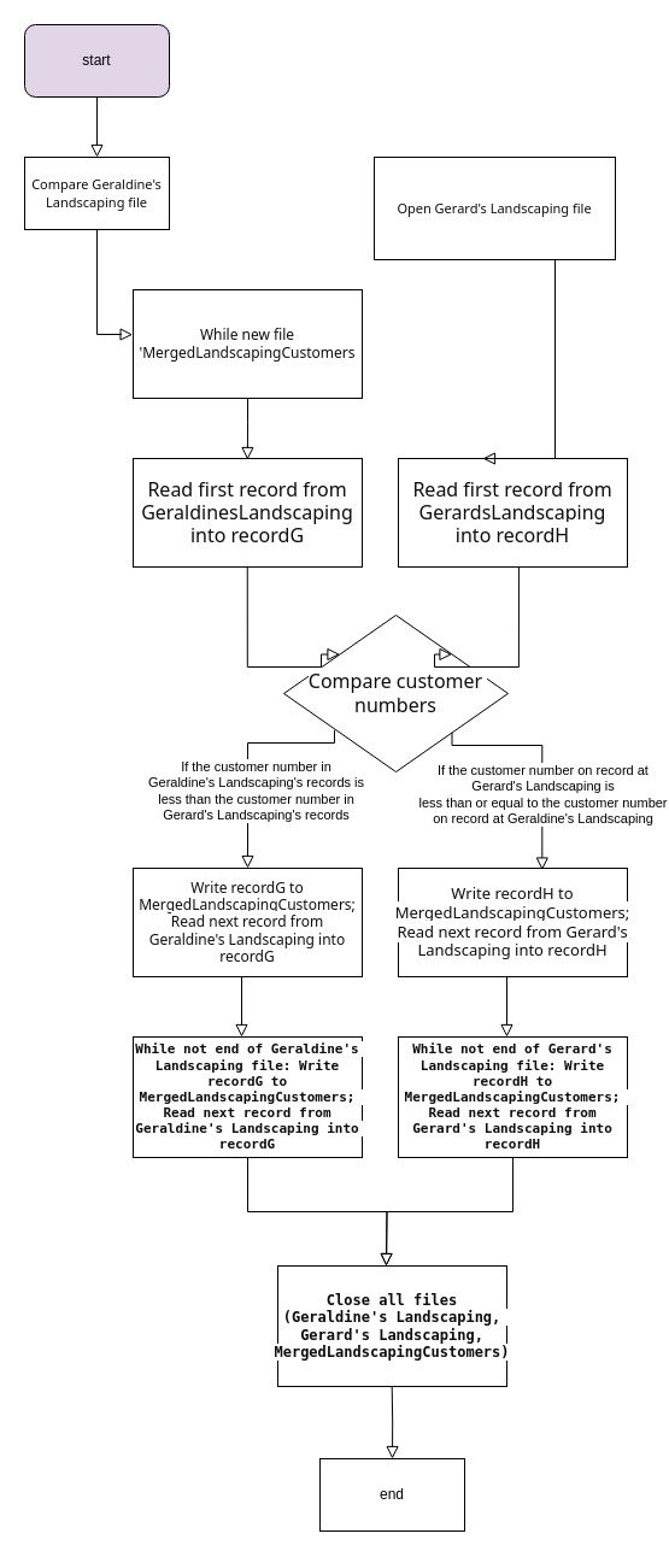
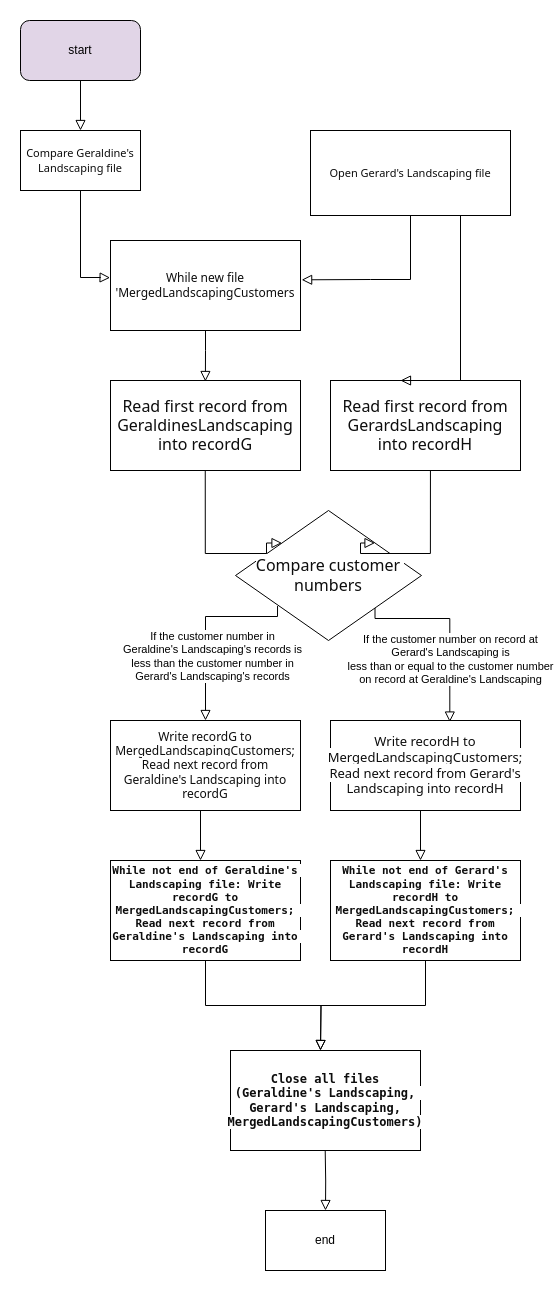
  <mxCell id="0" />
  <mxCell id="1" parent="0" />
  <mxCell id="2" value="" style="rounded=0;html=1;jettySize=auto;orthogonalLoop=1;fontSize=11;endArrow=block;endFill=0;endSize=8;strokeWidth=1;shadow=0;labelBackgroundColor=none;edgeStyle=orthogonalEdgeStyle;" parent="1" edge="1"><mxGeometry relative="1" as="geometry"><mxPoint x="80" y="80" as="sourcePoint" /><mxPoint x="80" y="130" as="targetPoint" /></mxGeometry></mxCell>
  <mxCell id="3" value="&lt;span style=&quot;color: rgb(13, 13, 13); font-family: Söhne, ui-sans-serif, system-ui, -apple-system, &amp;quot;Segoe UI&amp;quot;, Roboto, Ubuntu, Cantarell, &amp;quot;Noto Sans&amp;quot;, sans-serif, &amp;quot;Helvetica Neue&amp;quot;, Arial, &amp;quot;Apple Color Emoji&amp;quot;, &amp;quot;Segoe UI Emoji&amp;quot;, &amp;quot;Segoe UI Symbol&amp;quot;, &amp;quot;Noto Color Emoji&amp;quot;; font-size: 11px; text-align: left; white-space-collapse: preserve; background-color: rgb(255, 255, 255);&quot;&gt;Compare Geraldine's Landscaping file&lt;/span&gt;" style="rounded=0;whiteSpace=wrap;html=1;fontSize=11;" parent="1" vertex="1"><mxGeometry x="20" y="130" width="120" height="60" as="geometry" /></mxCell>
  <mxCell id="4" value="" style="rounded=0;html=1;jettySize=auto;orthogonalLoop=1;fontSize=11;endArrow=block;endFill=0;endSize=8;strokeWidth=1;shadow=0;labelBackgroundColor=none;edgeStyle=orthogonalEdgeStyle;entryX=-0.002;entryY=0.413;entryDx=0;entryDy=0;entryPerimeter=0;" parent="1" edge="1" target="5"><mxGeometry relative="1" as="geometry"><mxPoint x="80" y="190" as="sourcePoint" /><mxPoint x="80" y="240" as="targetPoint" /><Array as="points"><mxPoint x="80" y="277" /><mxPoint x="100" y="277" /></Array></mxGeometry></mxCell>
  <mxCell id="5" value="&lt;span style=&quot;color: rgb(13, 13, 13); font-family: Söhne, ui-sans-serif, system-ui, -apple-system, &amp;quot;Segoe UI&amp;quot;, Roboto, Ubuntu, Cantarell, &amp;quot;Noto Sans&amp;quot;, sans-serif, &amp;quot;Helvetica Neue&amp;quot;, Arial, &amp;quot;Apple Color Emoji&amp;quot;, &amp;quot;Segoe UI Emoji&amp;quot;, &amp;quot;Segoe UI Symbol&amp;quot;, &amp;quot;Noto Color Emoji&amp;quot;; text-align: left; white-space-collapse: preserve; background-color: rgb(255, 255, 255);&quot;&gt;While new file 'MergedLandscapingCustomers&lt;/span&gt;" style="rounded=0;whiteSpace=wrap;html=1;" parent="1" vertex="1"><mxGeometry x="110" y="240" width="190" height="90" as="geometry" /></mxCell>
  <mxCell id="6" value="start" style="rounded=1;whiteSpace=wrap;html=1;fillColor=#e1d5e7;" parent="1" vertex="1"><mxGeometry x="20" y="20" width="120" height="60" as="geometry" /></mxCell>
  <mxCell id="7" value="&lt;span style=&quot;color: rgb(13, 13, 13); font-family: Söhne, ui-sans-serif, system-ui, -apple-system, &amp;quot;Segoe UI&amp;quot;, Roboto, Ubuntu, Cantarell, &amp;quot;Noto Sans&amp;quot;, sans-serif, &amp;quot;Helvetica Neue&amp;quot;, Arial, &amp;quot;Apple Color Emoji&amp;quot;, &amp;quot;Segoe UI Emoji&amp;quot;, &amp;quot;Segoe UI Symbol&amp;quot;, &amp;quot;Noto Color Emoji&amp;quot;; font-size: 11px; text-align: left; white-space-collapse: preserve; background-color: rgb(255, 255, 255);&quot;&gt;Open Gerard's Landscaping file&lt;/span&gt;" style="rounded=0;whiteSpace=wrap;html=1;fontSize=11;" vertex="1" parent="1"><mxGeometry x="310" y="130" width="200" height="85" as="geometry" /></mxCell>
+ <mxCell id="8" value="" style="rounded=0;html=1;jettySize=auto;orthogonalLoop=1;fontSize=11;endArrow=block;endFill=0;endSize=8;strokeWidth=1;shadow=0;labelBackgroundColor=none;edgeStyle=orthogonalEdgeStyle;entryX=1.006;entryY=0.437;entryDx=0;entryDy=0;exitX=0.5;exitY=1;exitDx=0;exitDy=0;entryPerimeter=0;" edge="1" parent="1" source="7" target="5"><mxGeometry relative="1" as="geometry"><mxPoint x="90" y="200" as="sourcePoint" /><mxPoint x="128" y="288" as="targetPoint" /><Array as="points"><mxPoint x="370" y="279" /><mxPoint x="301" y="279" /></Array></mxGeometry></mxCell>
  <mxCell id="9" value="" style="rounded=0;html=1;jettySize=auto;orthogonalLoop=1;fontSize=11;endArrow=block;endFill=0;endSize=8;strokeWidth=1;shadow=0;labelBackgroundColor=none;edgeStyle=orthogonalEdgeStyle;exitX=0.5;exitY=1;exitDx=0;exitDy=0;" edge="1" parent="1" source="5"><mxGeometry relative="1" as="geometry"><mxPoint x="204.89" y="331" as="sourcePoint" /><mxPoint x="204.89" y="381" as="targetPoint" /><Array as="points"><mxPoint x="205" y="350" /><mxPoint x="205" y="350" /></Array></mxGeometry></mxCell>
  <mxCell id="10" value="&lt;span style=&quot;color: rgb(13, 13, 13); font-family: Söhne, ui-sans-serif, system-ui, -apple-system, &amp;quot;Segoe UI&amp;quot;, Roboto, Ubuntu, Cantarell, &amp;quot;Noto Sans&amp;quot;, sans-serif, &amp;quot;Helvetica Neue&amp;quot;, Arial, &amp;quot;Apple Color Emoji&amp;quot;, &amp;quot;Segoe UI Emoji&amp;quot;, &amp;quot;Segoe UI Symbol&amp;quot;, &amp;quot;Noto Color Emoji&amp;quot;; font-size: 16px; text-align: left; white-space-collapse: preserve; background-color: rgb(255, 255, 255);&quot;&gt;Read first record from GeraldinesLandscaping into recordG&lt;/span&gt;" style="rounded=0;whiteSpace=wrap;html=1;" vertex="1" parent="1"><mxGeometry x="110" y="380" width="190" height="90" as="geometry" /></mxCell>
  <mxCell id="11" value="&lt;span style=&quot;color: rgb(13, 13, 13); font-family: Söhne, ui-sans-serif, system-ui, -apple-system, &amp;quot;Segoe UI&amp;quot;, Roboto, Ubuntu, Cantarell, &amp;quot;Noto Sans&amp;quot;, sans-serif, &amp;quot;Helvetica Neue&amp;quot;, Arial, &amp;quot;Apple Color Emoji&amp;quot;, &amp;quot;Segoe UI Emoji&amp;quot;, &amp;quot;Segoe UI Symbol&amp;quot;, &amp;quot;Noto Color Emoji&amp;quot;; font-size: 16px; text-align: left; white-space-collapse: preserve; background-color: rgb(255, 255, 255);&quot;&gt;Read first record from GerardsLandscaping into recordH&lt;/span&gt;" style="rounded=0;whiteSpace=wrap;html=1;" vertex="1" parent="1"><mxGeometry x="330" y="380" width="190" height="90" as="geometry" /></mxCell>
  <mxCell id="12" value="" style="rounded=0;html=1;jettySize=auto;orthogonalLoop=1;fontSize=11;endArrow=block;endFill=0;endSize=8;strokeWidth=1;shadow=0;labelBackgroundColor=none;edgeStyle=orthogonalEdgeStyle;exitX=0.75;exitY=1;exitDx=0;exitDy=0;" edge="1" parent="1" source="7"><mxGeometry relative="1" as="geometry"><mxPoint x="430" y="150" as="sourcePoint" /><mxPoint x="400" y="380" as="targetPoint" /><Array as="points"><mxPoint x="400" y="380" /></Array></mxGeometry></mxCell>
  <mxCell id="13" value="&lt;span style=&quot;color: rgb(13, 13, 13); font-family: Söhne, ui-sans-serif, system-ui, -apple-system, &amp;quot;Segoe UI&amp;quot;, Roboto, Ubuntu, Cantarell, &amp;quot;Noto Sans&amp;quot;, sans-serif, &amp;quot;Helvetica Neue&amp;quot;, Arial, &amp;quot;Apple Color Emoji&amp;quot;, &amp;quot;Segoe UI Emoji&amp;quot;, &amp;quot;Segoe UI Symbol&amp;quot;, &amp;quot;Noto Color Emoji&amp;quot;; font-size: 16px; text-align: left; white-space-collapse: preserve; background-color: rgb(255, 255, 255);&quot;&gt;Compare customer numbers&lt;/span&gt;" style="rhombus;whiteSpace=wrap;html=1;" vertex="1" parent="1"><mxGeometry x="235" y="510" width="186" height="130" as="geometry" /></mxCell>
  <mxCell id="14" value="" style="rounded=0;html=1;jettySize=auto;orthogonalLoop=1;fontSize=11;endArrow=block;endFill=0;endSize=8;strokeWidth=1;shadow=0;labelBackgroundColor=none;edgeStyle=orthogonalEdgeStyle;entryX=0;entryY=0;entryDx=0;entryDy=0;" edge="1" parent="1" target="13"><mxGeometry relative="1" as="geometry"><mxPoint x="204.76" y="470" as="sourcePoint" /><mxPoint x="204.76" y="520" as="targetPoint" /><Array as="points"><mxPoint x="205" y="553" /><mxPoint x="266" y="553" /></Array></mxGeometry></mxCell>
  <mxCell id="15" value="" style="rounded=0;html=1;jettySize=auto;orthogonalLoop=1;fontSize=11;endArrow=block;endFill=0;endSize=8;strokeWidth=1;shadow=0;labelBackgroundColor=none;edgeStyle=orthogonalEdgeStyle;entryX=1;entryY=0;entryDx=0;entryDy=0;exitX=0.526;exitY=1;exitDx=0;exitDy=0;exitPerimeter=0;" edge="1" parent="1" source="11" target="13"><mxGeometry relative="1" as="geometry"><mxPoint x="214.76" y="480" as="sourcePoint" /><mxPoint x="230" y="595" as="targetPoint" /><Array as="points"><mxPoint x="430" y="553" /><mxPoint x="360" y="553" /></Array></mxGeometry></mxCell>
  <mxCell id="16" value="&lt;span style=&quot;color: rgb(13, 13, 13); font-family: Söhne, ui-sans-serif, system-ui, -apple-system, &amp;quot;Segoe UI&amp;quot;, Roboto, Ubuntu, Cantarell, &amp;quot;Noto Sans&amp;quot;, sans-serif, &amp;quot;Helvetica Neue&amp;quot;, Arial, &amp;quot;Apple Color Emoji&amp;quot;, &amp;quot;Segoe UI Emoji&amp;quot;, &amp;quot;Segoe UI Symbol&amp;quot;, &amp;quot;Noto Color Emoji&amp;quot;; text-align: left; white-space-collapse: preserve; background-color: rgb(255, 255, 255);&quot;&gt;Write recordG to MergedLandscapingCustomers; Read next record from Geraldine's Landscaping into recordG&lt;/span&gt;" style="rounded=0;whiteSpace=wrap;html=1;" vertex="1" parent="1"><mxGeometry x="110" y="720" width="190" height="90" as="geometry" /></mxCell>
  <mxCell id="17" value="&lt;span style=&quot;color: rgb(13, 13, 13); font-family: Söhne, ui-sans-serif, system-ui, -apple-system, &amp;quot;Segoe UI&amp;quot;, Roboto, Ubuntu, Cantarell, &amp;quot;Noto Sans&amp;quot;, sans-serif, &amp;quot;Helvetica Neue&amp;quot;, Arial, &amp;quot;Apple Color Emoji&amp;quot;, &amp;quot;Segoe UI Emoji&amp;quot;, &amp;quot;Segoe UI Symbol&amp;quot;, &amp;quot;Noto Color Emoji&amp;quot;; font-size: 13px; text-align: left; white-space-collapse: preserve; background-color: rgb(255, 255, 255);&quot;&gt;Write recordH to MergedLandscapingCustomers; Read next record from Gerard's Landscaping into recordH&lt;/span&gt;" style="rounded=0;whiteSpace=wrap;html=1;fontSize=13;" vertex="1" parent="1"><mxGeometry x="330" y="720" width="190" height="90" as="geometry" /></mxCell>
  <mxCell id="18" value="" style="rounded=0;html=1;jettySize=auto;orthogonalLoop=1;fontSize=11;endArrow=block;endFill=0;endSize=8;strokeWidth=1;shadow=0;labelBackgroundColor=none;edgeStyle=orthogonalEdgeStyle;exitX=0.226;exitY=0.735;exitDx=0;exitDy=0;entryX=0.5;entryY=0;entryDx=0;entryDy=0;exitPerimeter=0;" edge="1" parent="1" source="13" target="16"><mxGeometry relative="1" as="geometry"><mxPoint x="236.5" y="617.5" as="sourcePoint" /><mxPoint x="236.56" y="720" as="targetPoint" /><Array as="points"><mxPoint x="205" y="616" /></Array></mxGeometry></mxCell>
  <mxCell id="19" value="If the customer number in &lt;br&gt;Geraldine's Landscaping's records is &lt;br&gt;less than the customer number in &lt;br&gt;Gerard's Landscaping's records" style="edgeLabel;html=1;align=center;verticalAlign=middle;resizable=0;points=[];" vertex="1" connectable="0" parent="18"><mxGeometry x="-0.201" y="2" relative="1" as="geometry"><mxPoint x="-2" y="37" as="offset" /></mxGeometry></mxCell>
  <mxCell id="20" value="" style="rounded=0;html=1;jettySize=auto;orthogonalLoop=1;fontSize=11;endArrow=block;endFill=0;endSize=8;strokeWidth=1;shadow=0;labelBackgroundColor=none;edgeStyle=orthogonalEdgeStyle;exitX=1;exitY=1;exitDx=0;exitDy=0;entryX=0.628;entryY=0.017;entryDx=0;entryDy=0;entryPerimeter=0;" edge="1" parent="1" source="13" target="17"><mxGeometry relative="1" as="geometry"><mxPoint x="399" y="618" as="sourcePoint" /><mxPoint x="399" y="720" as="targetPoint" /><Array as="points"><mxPoint x="450" y="618" /><mxPoint x="450" y="722" /></Array></mxGeometry></mxCell>
  <mxCell id="21" value="If the customer number on record at &lt;br&gt;Gerard's Landscaping is &lt;br&gt;less than or equal to the customer number &lt;br&gt;on record at Geraldine's Landscaping" style="edgeLabel;html=1;align=center;verticalAlign=middle;resizable=0;points=[];" vertex="1" connectable="0" parent="20"><mxGeometry x="0.332" relative="1" as="geometry"><mxPoint as="offset" /></mxGeometry></mxCell>
  <mxCell id="22" value="" style="rounded=0;html=1;jettySize=auto;orthogonalLoop=1;fontSize=11;endArrow=block;endFill=0;endSize=8;strokeWidth=1;shadow=0;labelBackgroundColor=none;edgeStyle=orthogonalEdgeStyle;" edge="1" parent="1"><mxGeometry relative="1" as="geometry"><mxPoint x="200" y="810" as="sourcePoint" /><mxPoint x="200" y="860" as="targetPoint" /></mxGeometry></mxCell>
  <mxCell id="23" value="&lt;span style=&quot;color: rgb(13, 13, 13); font-family: &amp;quot;Söhne Mono&amp;quot;, Monaco, &amp;quot;Andale Mono&amp;quot;, &amp;quot;Ubuntu Mono&amp;quot;, monospace; font-weight: 600; text-align: left; white-space-collapse: preserve; background-color: rgb(255, 255, 255);&quot;&gt;While not end of Geraldine's Landscaping file: Write recordG to MergedLandscapingCustomers; Read next record from Geraldine's Landscaping into recordG&lt;/span&gt;" style="rounded=0;whiteSpace=wrap;html=1;fontSize=11;" vertex="1" parent="1"><mxGeometry x="110" y="860" width="190" height="100" as="geometry" /></mxCell>
  <mxCell id="24" value="" style="rounded=0;html=1;jettySize=auto;orthogonalLoop=1;fontSize=11;endArrow=block;endFill=0;endSize=8;strokeWidth=1;shadow=0;labelBackgroundColor=none;edgeStyle=orthogonalEdgeStyle;" edge="1" parent="1"><mxGeometry relative="1" as="geometry"><mxPoint x="420" y="810" as="sourcePoint" /><mxPoint x="420" y="860" as="targetPoint" /></mxGeometry></mxCell>
  <mxCell id="25" value="&lt;span style=&quot;color: rgb(13, 13, 13); font-family: &amp;quot;Söhne Mono&amp;quot;, Monaco, &amp;quot;Andale Mono&amp;quot;, &amp;quot;Ubuntu Mono&amp;quot;, monospace; font-weight: 600; text-align: left; white-space-collapse: preserve; background-color: rgb(255, 255, 255);&quot;&gt;While not end of Gerard's Landscaping file: Write recordH to MergedLandscapingCustomers; Read next record from Gerard's Landscaping into recordH&lt;/span&gt;" style="rounded=0;whiteSpace=wrap;html=1;fontSize=11;" vertex="1" parent="1"><mxGeometry x="330" y="860" width="190" height="100" as="geometry" /></mxCell>
  <mxCell id="26" value="" style="rounded=0;html=1;jettySize=auto;orthogonalLoop=1;fontSize=11;endArrow=block;endFill=0;endSize=8;strokeWidth=1;shadow=0;labelBackgroundColor=none;edgeStyle=orthogonalEdgeStyle;exitX=0.5;exitY=1;exitDx=0;exitDy=0;" edge="1" parent="1" source="23"><mxGeometry relative="1" as="geometry"><mxPoint x="320" y="1000" as="sourcePoint" /><mxPoint x="320" y="1050" as="targetPoint" /></mxGeometry></mxCell>
  <mxCell id="27" value="&lt;span style=&quot;color: rgb(13, 13, 13); font-family: &amp;quot;Söhne Mono&amp;quot;, Monaco, &amp;quot;Andale Mono&amp;quot;, &amp;quot;Ubuntu Mono&amp;quot;, monospace; font-size: 12px; font-weight: 600; text-align: left; white-space-collapse: preserve; background-color: rgb(255, 255, 255);&quot;&gt;Close all files (Geraldine's Landscaping, Gerard's Landscaping, MergedLandscapingCustomers)&lt;/span&gt;" style="rounded=0;whiteSpace=wrap;html=1;fontSize=11;" vertex="1" parent="1"><mxGeometry x="230" y="1050" width="190" height="100" as="geometry" /></mxCell>
  <mxCell id="28" value="" style="rounded=0;html=1;jettySize=auto;orthogonalLoop=1;fontSize=11;endArrow=block;endFill=0;endSize=8;strokeWidth=1;shadow=0;labelBackgroundColor=none;edgeStyle=orthogonalEdgeStyle;exitX=0.5;exitY=1;exitDx=0;exitDy=0;" edge="1" parent="1" source="25"><mxGeometry relative="1" as="geometry"><mxPoint x="215" y="970" as="sourcePoint" /><mxPoint x="320" y="1050" as="targetPoint" /></mxGeometry></mxCell>
  <mxCell id="29" value="end" style="whiteSpace=wrap;html=1;rounded=0;" vertex="1" parent="1"><mxGeometry x="265" y="1210" width="120" height="60" as="geometry" /></mxCell>
  <mxCell id="30" value="" style="rounded=0;html=1;jettySize=auto;orthogonalLoop=1;fontSize=11;endArrow=block;endFill=0;endSize=8;strokeWidth=1;shadow=0;labelBackgroundColor=none;edgeStyle=orthogonalEdgeStyle;entryX=0.5;entryY=0;entryDx=0;entryDy=0;" edge="1" parent="1" target="29"><mxGeometry relative="1" as="geometry"><mxPoint x="324.71" y="1150" as="sourcePoint" /><mxPoint x="324.71" y="1200" as="targetPoint" /></mxGeometry></mxCell>
